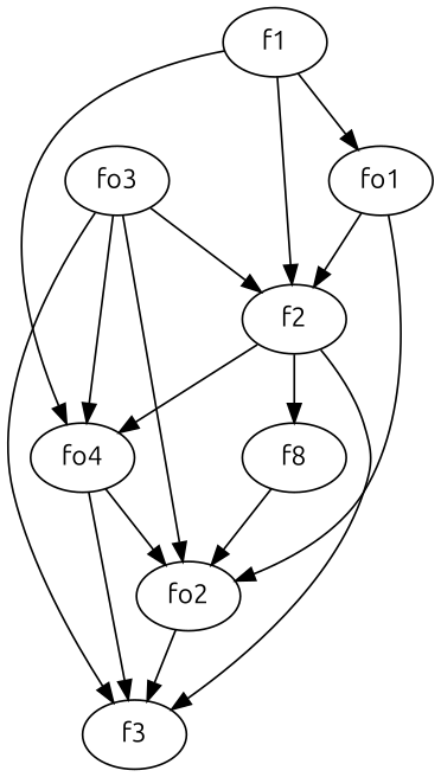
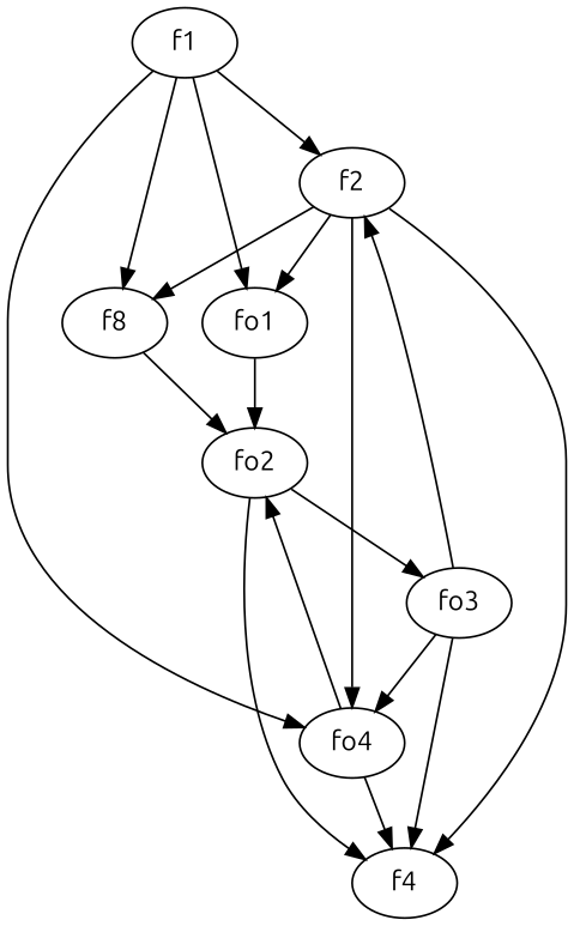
  strict digraph {
    fontname=Ubuntu
    node [fontname=Ubuntu]
    edge [fontname=Ubuntu weight=2]
    f1
    f2
    n3 [label=f8]
    fo1
    fo4
-   f4 [label=f3]
+   f4
    fo2
    fo3
    f1 -> f2
+   f1 -> n3
    f1 -> fo1
    f1 -> fo4
    f2 -> n3
    f2 -> fo4
    f2 -> f4
    n3 -> fo2
-   fo1 -> f2
+   f2 -> fo1
    fo1 -> fo2
    fo4 -> f4
    fo4 -> fo2
    fo2 -> f4
-   fo3 -> fo2
+   fo2 -> fo3
    fo3 -> f2
    fo3 -> fo4
    fo3 -> f4
  }
